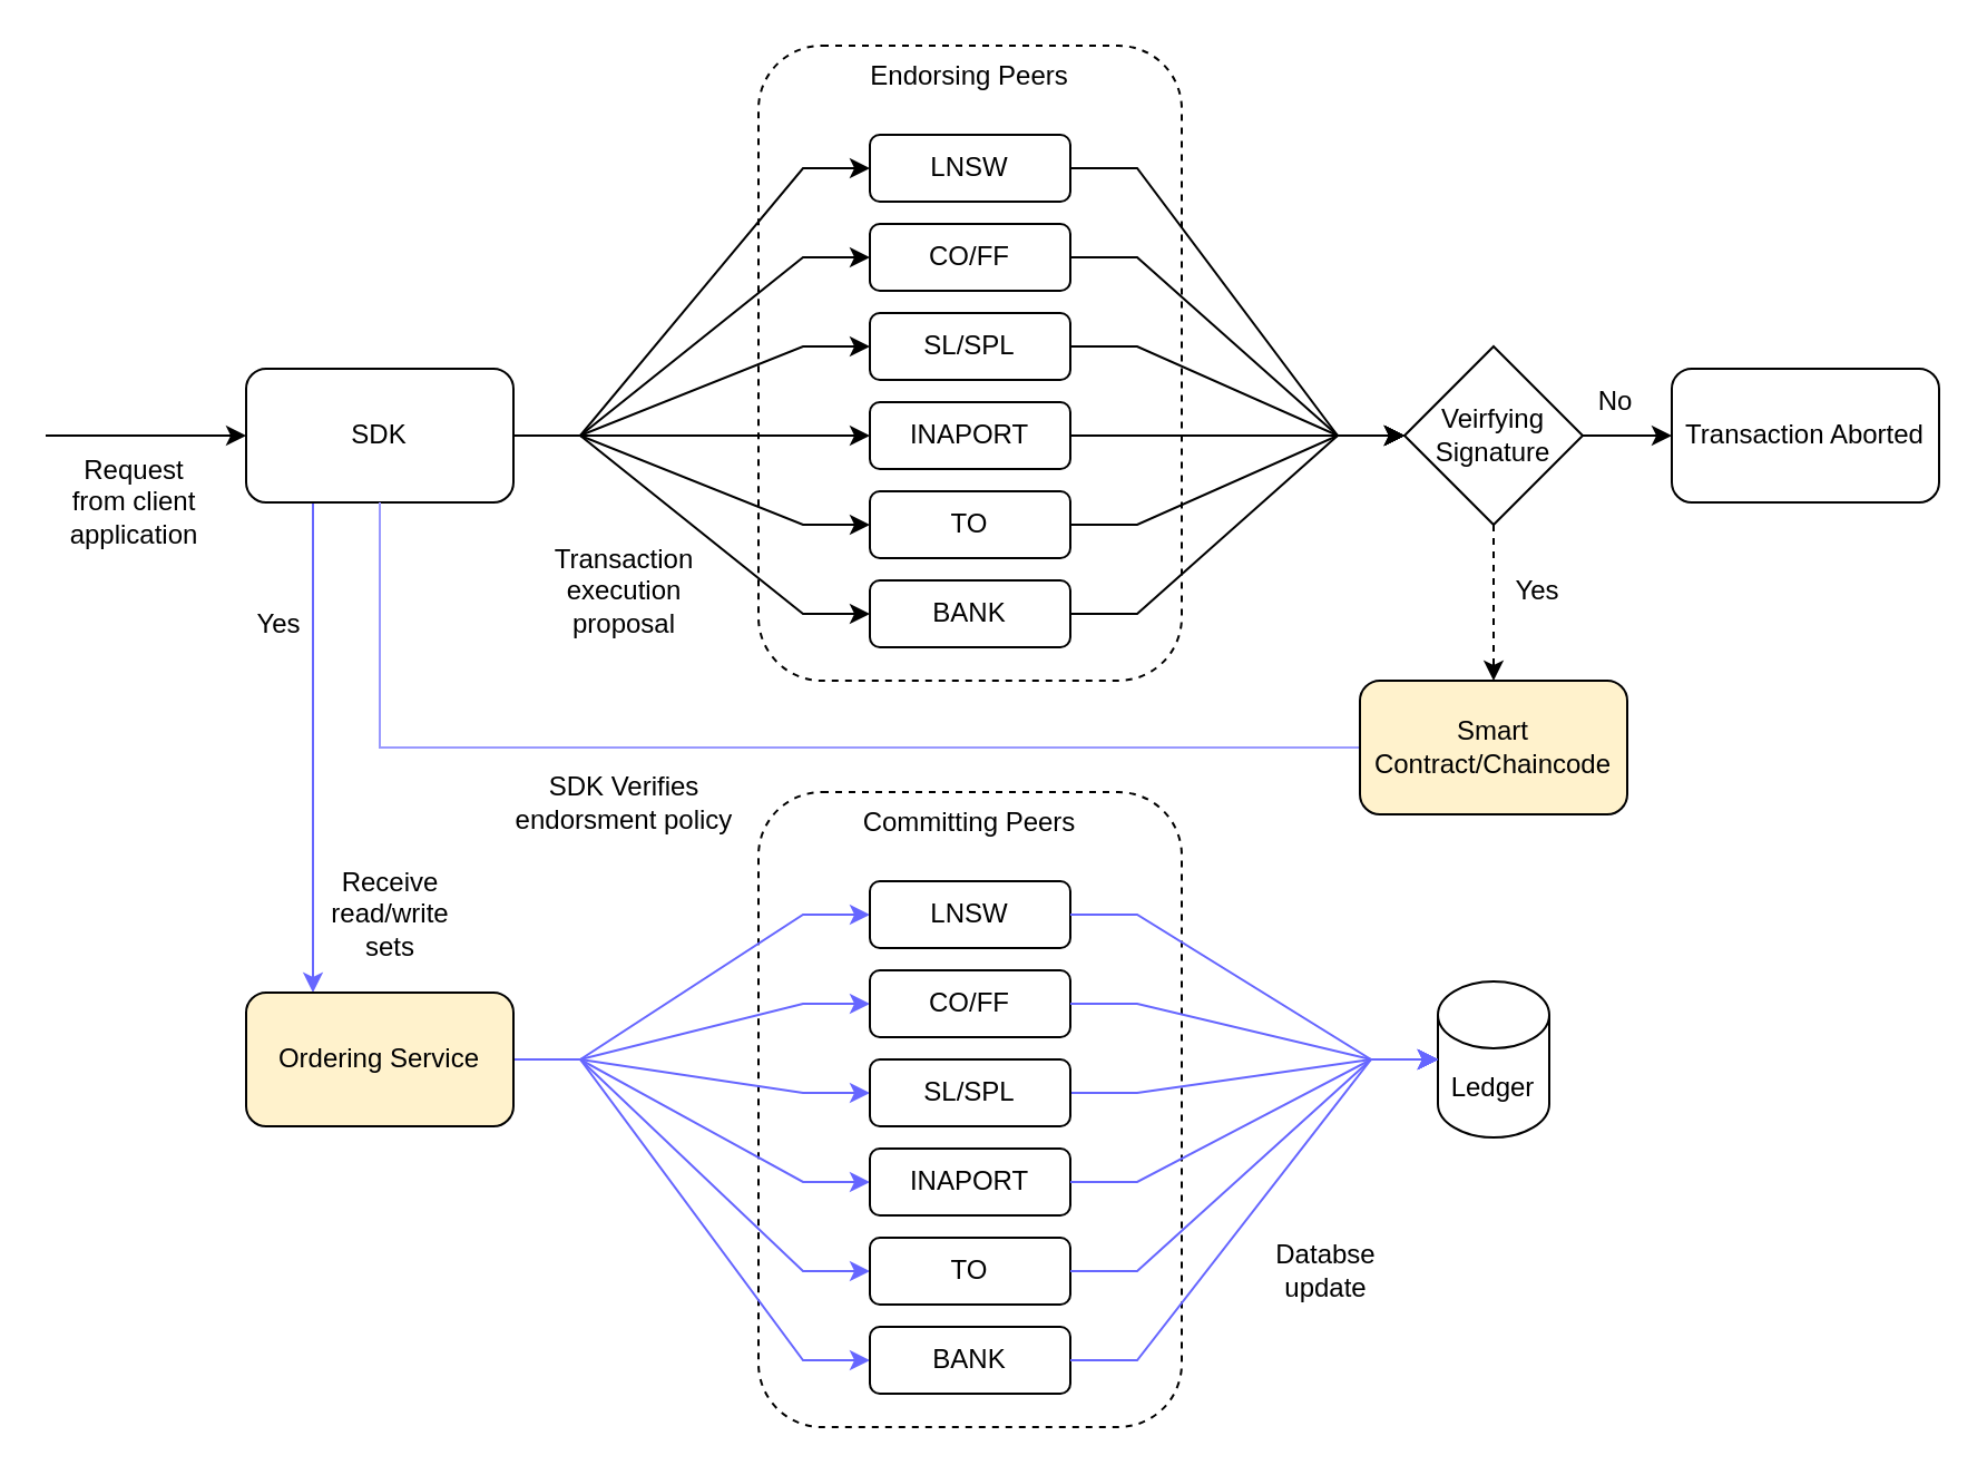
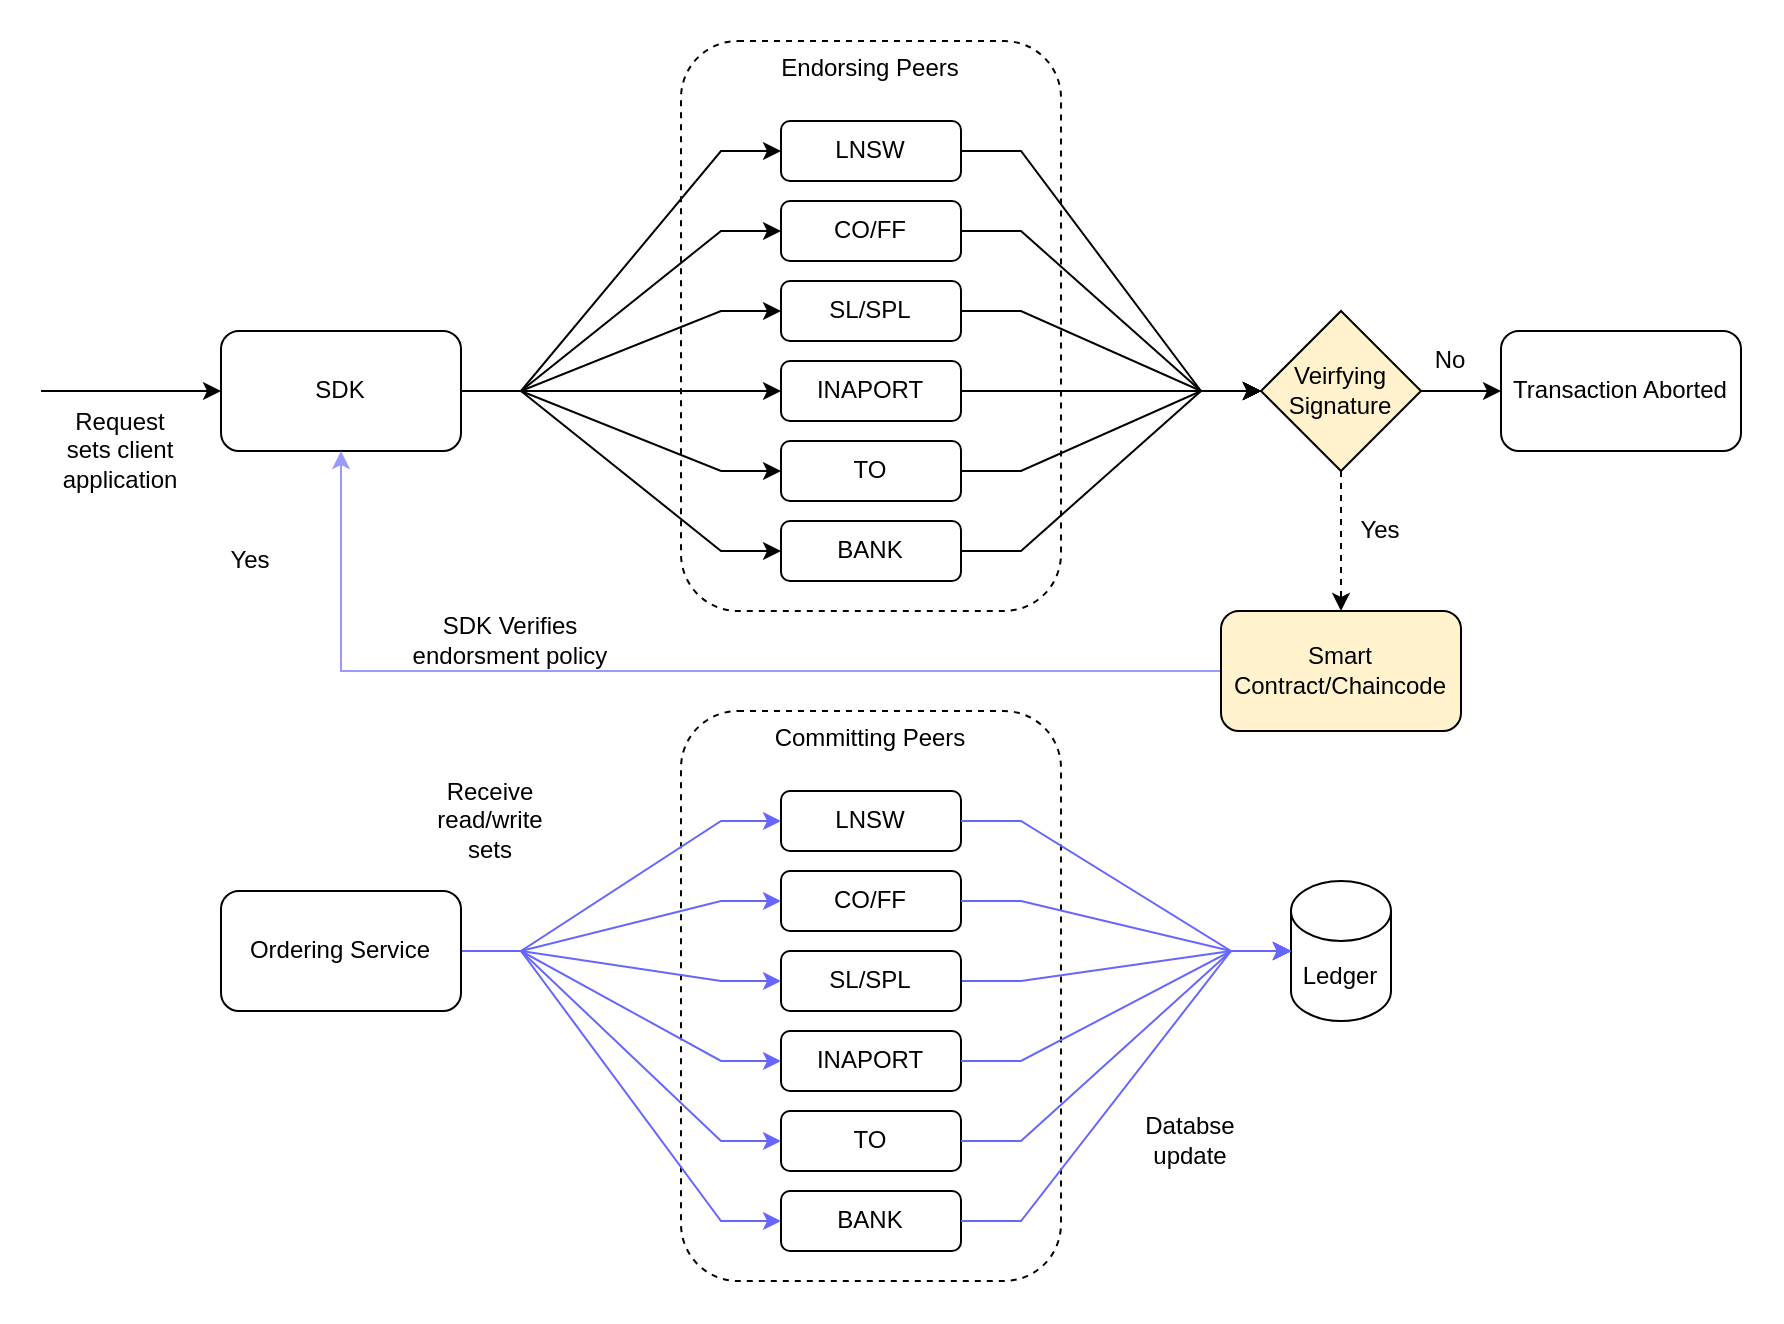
  <mxCell id="0" />
  <mxCell id="1" parent="0" />
  <mxCell id="2" value="Committing Peers" style="rounded=1;whiteSpace=wrap;html=1;fillColor=none;dashed=1;verticalAlign=top;" vertex="1" parent="1"><mxGeometry x="340" y="355" width="190" height="285" as="geometry" /></mxCell>
  <mxCell id="3" value="Endorsing Peers" style="rounded=1;whiteSpace=wrap;html=1;fillColor=none;dashed=1;verticalAlign=top;" vertex="1" parent="1"><mxGeometry x="340" y="20" width="190" height="285" as="geometry" /></mxCell>
  <mxCell id="4" style="edgeStyle=entityRelationEdgeStyle;rounded=0;orthogonalLoop=1;jettySize=auto;html=1;exitX=1;exitY=0.5;exitDx=0;exitDy=0;entryX=0;entryY=0.5;entryDx=0;entryDy=0;" edge="1" parent="1" source="11" target="29"><mxGeometry relative="1" as="geometry" /></mxCell>
  <mxCell id="5" style="edgeStyle=entityRelationEdgeStyle;rounded=0;orthogonalLoop=1;jettySize=auto;html=1;exitX=1;exitY=0.5;exitDx=0;exitDy=0;entryX=0;entryY=0.5;entryDx=0;entryDy=0;" edge="1" parent="1" source="11" target="27"><mxGeometry relative="1" as="geometry" /></mxCell>
  <mxCell id="6" style="edgeStyle=entityRelationEdgeStyle;rounded=0;orthogonalLoop=1;jettySize=auto;html=1;exitX=1;exitY=0.5;exitDx=0;exitDy=0;entryX=0;entryY=0.5;entryDx=0;entryDy=0;" edge="1" parent="1" source="11" target="25"><mxGeometry relative="1" as="geometry" /></mxCell>
  <mxCell id="7" style="edgeStyle=entityRelationEdgeStyle;rounded=0;orthogonalLoop=1;jettySize=auto;html=1;exitX=1;exitY=0.5;exitDx=0;exitDy=0;entryX=0;entryY=0.5;entryDx=0;entryDy=0;" edge="1" parent="1" source="11" target="23"><mxGeometry relative="1" as="geometry" /></mxCell>
  <mxCell id="8" style="edgeStyle=entityRelationEdgeStyle;rounded=0;orthogonalLoop=1;jettySize=auto;html=1;exitX=1;exitY=0.5;exitDx=0;exitDy=0;entryX=0;entryY=0.5;entryDx=0;entryDy=0;" edge="1" parent="1" source="11" target="31"><mxGeometry relative="1" as="geometry" /></mxCell>
  <mxCell id="9" style="edgeStyle=entityRelationEdgeStyle;rounded=0;orthogonalLoop=1;jettySize=auto;html=1;exitX=1;exitY=0.5;exitDx=0;exitDy=0;entryX=0;entryY=0.5;entryDx=0;entryDy=0;" edge="1" parent="1" source="11" target="33"><mxGeometry relative="1" as="geometry" /></mxCell>
- <mxCell id="10" style="edgeStyle=orthogonalEdgeStyle;rounded=0;orthogonalLoop=1;jettySize=auto;html=1;exitX=0.25;exitY=1;exitDx=0;exitDy=0;entryX=0.25;entryY=0;entryDx=0;entryDy=0;fillColor=#dae8fc;strokeColor=#6666FF;" edge="1" parent="1" source="11" target="21"><mxGeometry relative="1" as="geometry" /></mxCell>
  <mxCell id="11" value="SDK" style="rounded=1;whiteSpace=wrap;html=1;" vertex="1" parent="1"><mxGeometry x="110" y="165" width="120" height="60" as="geometry" /></mxCell>
  <mxCell id="12" style="edgeStyle=orthogonalEdgeStyle;rounded=0;orthogonalLoop=1;jettySize=auto;html=1;exitX=0.5;exitY=1;exitDx=0;exitDy=0;dashed=1;" edge="1" parent="1" source="14" target="44"><mxGeometry relative="1" as="geometry" /></mxCell>
  <mxCell id="13" style="edgeStyle=orthogonalEdgeStyle;rounded=0;orthogonalLoop=1;jettySize=auto;html=1;exitX=1;exitY=0.5;exitDx=0;exitDy=0;entryX=0;entryY=0.5;entryDx=0;entryDy=0;" edge="1" parent="1" source="14" target="45"><mxGeometry relative="1" as="geometry" /></mxCell>
- <mxCell id="14" value="Veirfying Signature" style="rhombus;whiteSpace=wrap;html=1;" vertex="1" parent="1"><mxGeometry x="630" y="155" width="80" height="80" as="geometry" /></mxCell>
+ <mxCell id="14" value="Veirfying Signature" style="rhombus;whiteSpace=wrap;html=1;fillColor=#fff2cc;" vertex="1" parent="1"><mxGeometry x="630" y="155" width="80" height="80" as="geometry" /></mxCell>
  <mxCell id="15" style="edgeStyle=entityRelationEdgeStyle;rounded=0;orthogonalLoop=1;jettySize=auto;html=1;exitX=1;exitY=0.5;exitDx=0;exitDy=0;entryX=0;entryY=0.5;entryDx=0;entryDy=0;strokeColor=#6666FF;" edge="1" parent="1" source="21" target="34"><mxGeometry relative="1" as="geometry" /></mxCell>
  <mxCell id="16" style="edgeStyle=entityRelationEdgeStyle;rounded=0;orthogonalLoop=1;jettySize=auto;html=1;exitX=1;exitY=0.5;exitDx=0;exitDy=0;entryX=0;entryY=0.5;entryDx=0;entryDy=0;strokeColor=#6666FF;" edge="1" parent="1" source="21" target="35"><mxGeometry relative="1" as="geometry" /></mxCell>
  <mxCell id="17" style="edgeStyle=entityRelationEdgeStyle;rounded=0;orthogonalLoop=1;jettySize=auto;html=1;exitX=1;exitY=0.5;exitDx=0;exitDy=0;entryX=0;entryY=0.5;entryDx=0;entryDy=0;strokeColor=#6666FF;" edge="1" parent="1" source="21" target="37"><mxGeometry relative="1" as="geometry" /></mxCell>
  <mxCell id="18" style="edgeStyle=entityRelationEdgeStyle;rounded=0;orthogonalLoop=1;jettySize=auto;html=1;exitX=1;exitY=0.5;exitDx=0;exitDy=0;entryX=0;entryY=0.5;entryDx=0;entryDy=0;strokeColor=#6666FF;" edge="1" parent="1" source="21" target="38"><mxGeometry relative="1" as="geometry" /></mxCell>
  <mxCell id="19" style="edgeStyle=entityRelationEdgeStyle;rounded=0;orthogonalLoop=1;jettySize=auto;html=1;exitX=1;exitY=0.5;exitDx=0;exitDy=0;entryX=0;entryY=0.5;entryDx=0;entryDy=0;strokeColor=#6666FF;" edge="1" parent="1" source="21" target="39"><mxGeometry relative="1" as="geometry" /></mxCell>
  <mxCell id="20" style="edgeStyle=entityRelationEdgeStyle;rounded=0;orthogonalLoop=1;jettySize=auto;html=1;exitX=1;exitY=0.5;exitDx=0;exitDy=0;entryX=0;entryY=0.5;entryDx=0;entryDy=0;strokeColor=#6666FF;" edge="1" parent="1" source="21" target="40"><mxGeometry relative="1" as="geometry" /></mxCell>
- <mxCell id="21" value="Ordering Service" style="rounded=1;whiteSpace=wrap;html=1;fillColor=#fff2cc;" vertex="1" parent="1"><mxGeometry x="110" y="445" width="120" height="60" as="geometry" /></mxCell>
+ <mxCell id="21" value="Ordering Service" style="rounded=1;whiteSpace=wrap;html=1;" vertex="1" parent="1"><mxGeometry x="110" y="445" width="120" height="60" as="geometry" /></mxCell>
  <mxCell id="22" style="edgeStyle=entityRelationEdgeStyle;rounded=0;orthogonalLoop=1;jettySize=auto;html=1;exitX=1;exitY=0.5;exitDx=0;exitDy=0;entryX=0;entryY=0.5;entryDx=0;entryDy=0;" edge="1" parent="1" source="23" target="14"><mxGeometry relative="1" as="geometry" /></mxCell>
  <mxCell id="23" value="LNSW" style="rounded=1;whiteSpace=wrap;html=1;" vertex="1" parent="1"><mxGeometry x="390" y="60" width="90" height="30" as="geometry" /></mxCell>
  <mxCell id="24" style="edgeStyle=entityRelationEdgeStyle;rounded=0;orthogonalLoop=1;jettySize=auto;html=1;exitX=1;exitY=0.5;exitDx=0;exitDy=0;entryX=0;entryY=0.5;entryDx=0;entryDy=0;" edge="1" parent="1" source="25" target="14"><mxGeometry relative="1" as="geometry"><mxPoint x="630" y="195" as="targetPoint" /></mxGeometry></mxCell>
  <mxCell id="25" value="CO/FF" style="rounded=1;whiteSpace=wrap;html=1;" vertex="1" parent="1"><mxGeometry x="390" y="100" width="90" height="30" as="geometry" /></mxCell>
  <mxCell id="26" style="edgeStyle=entityRelationEdgeStyle;rounded=0;orthogonalLoop=1;jettySize=auto;html=1;exitX=1;exitY=0.5;exitDx=0;exitDy=0;entryX=0;entryY=0.5;entryDx=0;entryDy=0;" edge="1" parent="1" source="27" target="14"><mxGeometry relative="1" as="geometry" /></mxCell>
  <mxCell id="27" value="SL/SPL" style="rounded=1;whiteSpace=wrap;html=1;" vertex="1" parent="1"><mxGeometry x="390" y="140" width="90" height="30" as="geometry" /></mxCell>
  <mxCell id="28" style="edgeStyle=entityRelationEdgeStyle;rounded=0;orthogonalLoop=1;jettySize=auto;html=1;exitX=1;exitY=0.5;exitDx=0;exitDy=0;entryX=0;entryY=0.5;entryDx=0;entryDy=0;" edge="1" parent="1" source="29" target="14"><mxGeometry relative="1" as="geometry" /></mxCell>
  <mxCell id="29" value="INAPORT" style="rounded=1;whiteSpace=wrap;html=1;" vertex="1" parent="1"><mxGeometry x="390" y="180" width="90" height="30" as="geometry" /></mxCell>
  <mxCell id="30" style="edgeStyle=entityRelationEdgeStyle;rounded=0;orthogonalLoop=1;jettySize=auto;html=1;exitX=1;exitY=0.5;exitDx=0;exitDy=0;entryX=0;entryY=0.5;entryDx=0;entryDy=0;" edge="1" parent="1" source="31" target="14"><mxGeometry relative="1" as="geometry"><mxPoint x="630" y="245" as="targetPoint" /></mxGeometry></mxCell>
  <mxCell id="31" value="TO" style="rounded=1;whiteSpace=wrap;html=1;" vertex="1" parent="1"><mxGeometry x="390" y="220" width="90" height="30" as="geometry" /></mxCell>
  <mxCell id="32" style="edgeStyle=entityRelationEdgeStyle;rounded=0;orthogonalLoop=1;jettySize=auto;html=1;exitX=1;exitY=0.5;exitDx=0;exitDy=0;entryX=0;entryY=0.5;entryDx=0;entryDy=0;" edge="1" parent="1" source="33" target="14"><mxGeometry relative="1" as="geometry" /></mxCell>
  <mxCell id="33" value="BANK" style="rounded=1;whiteSpace=wrap;html=1;" vertex="1" parent="1"><mxGeometry x="390" y="260" width="90" height="30" as="geometry" /></mxCell>
  <mxCell id="34" value="LNSW" style="rounded=1;whiteSpace=wrap;html=1;" vertex="1" parent="1"><mxGeometry x="390" y="395" width="90" height="30" as="geometry" /></mxCell>
  <mxCell id="35" value="CO/FF" style="rounded=1;whiteSpace=wrap;html=1;" vertex="1" parent="1"><mxGeometry x="390" y="435" width="90" height="30" as="geometry" /></mxCell>
  <mxCell id="36" style="edgeStyle=entityRelationEdgeStyle;rounded=0;orthogonalLoop=1;jettySize=auto;html=1;exitX=1;exitY=0.5;exitDx=0;exitDy=0;entryX=0;entryY=0.5;entryDx=0;entryDy=0;entryPerimeter=0;strokeColor=#6666FF;" edge="1" parent="1" source="37" target="42"><mxGeometry relative="1" as="geometry"><mxPoint x="640" y="475" as="targetPoint" /></mxGeometry></mxCell>
  <mxCell id="37" value="SL/SPL" style="rounded=1;whiteSpace=wrap;html=1;" vertex="1" parent="1"><mxGeometry x="390" y="475" width="90" height="30" as="geometry" /></mxCell>
  <mxCell id="38" value="INAPORT" style="rounded=1;whiteSpace=wrap;html=1;" vertex="1" parent="1"><mxGeometry x="390" y="515" width="90" height="30" as="geometry" /></mxCell>
  <mxCell id="39" value="TO" style="rounded=1;whiteSpace=wrap;html=1;" vertex="1" parent="1"><mxGeometry x="390" y="555" width="90" height="30" as="geometry" /></mxCell>
  <mxCell id="40" value="BANK" style="rounded=1;whiteSpace=wrap;html=1;" vertex="1" parent="1"><mxGeometry x="390" y="595" width="90" height="30" as="geometry" /></mxCell>
  <mxCell id="41" value="" style="endArrow=classic;html=1;rounded=0;entryX=0;entryY=0.5;entryDx=0;entryDy=0;" edge="1" parent="1" target="11"><mxGeometry width="50" height="50" relative="1" as="geometry"><mxPoint x="20" y="195" as="sourcePoint" /><mxPoint x="80" y="155" as="targetPoint" /></mxGeometry></mxCell>
  <mxCell id="42" value="Ledger" style="shape=cylinder3;whiteSpace=wrap;html=1;boundedLbl=1;backgroundOutline=1;size=15;" vertex="1" parent="1"><mxGeometry x="645" y="440" width="50" height="70" as="geometry" /></mxCell>
- <mxCell id="43" style="edgeStyle=orthogonalEdgeStyle;rounded=0;orthogonalLoop=1;jettySize=auto;html=1;exitX=0;exitY=0.5;exitDx=0;exitDy=0;entryX=0.5;entryY=1;entryDx=0;entryDy=0;fillColor=#f8cecc;strokeColor=#9999FF;endArrow=none;" edge="1" parent="1" source="44" target="11"><mxGeometry relative="1" as="geometry" /></mxCell>
+ <mxCell id="43" style="edgeStyle=orthogonalEdgeStyle;rounded=0;orthogonalLoop=1;jettySize=auto;html=1;exitX=0;exitY=0.5;exitDx=0;exitDy=0;entryX=0.5;entryY=1;entryDx=0;entryDy=0;fillColor=#f8cecc;strokeColor=#9999FF;" edge="1" parent="1" source="44" target="11"><mxGeometry relative="1" as="geometry" /></mxCell>
  <mxCell id="44" value="Smart Contract/Chaincode" style="rounded=1;whiteSpace=wrap;html=1;fillColor=#fff2cc;" vertex="1" parent="1"><mxGeometry x="610" y="305" width="120" height="60" as="geometry" /></mxCell>
  <mxCell id="45" value="Transaction Aborted" style="rounded=1;whiteSpace=wrap;html=1;" vertex="1" parent="1"><mxGeometry x="750" y="165" width="120" height="60" as="geometry" /></mxCell>
  <mxCell id="46" style="edgeStyle=entityRelationEdgeStyle;rounded=0;orthogonalLoop=1;jettySize=auto;html=1;exitX=1;exitY=0.5;exitDx=0;exitDy=0;entryX=0;entryY=0.5;entryDx=0;entryDy=0;entryPerimeter=0;strokeColor=#6666FF;" edge="1" parent="1" source="34" target="42"><mxGeometry relative="1" as="geometry" /></mxCell>
  <mxCell id="47" style="edgeStyle=entityRelationEdgeStyle;rounded=0;orthogonalLoop=1;jettySize=auto;html=1;exitX=1;exitY=0.5;exitDx=0;exitDy=0;entryX=0;entryY=0.5;entryDx=0;entryDy=0;entryPerimeter=0;strokeColor=#6666FF;" edge="1" parent="1" source="35" target="42"><mxGeometry relative="1" as="geometry" /></mxCell>
  <mxCell id="48" style="edgeStyle=entityRelationEdgeStyle;rounded=0;orthogonalLoop=1;jettySize=auto;html=1;exitX=1;exitY=0.5;exitDx=0;exitDy=0;entryX=0;entryY=0.5;entryDx=0;entryDy=0;entryPerimeter=0;strokeColor=#6666FF;" edge="1" parent="1" source="38" target="42"><mxGeometry relative="1" as="geometry" /></mxCell>
  <mxCell id="49" style="edgeStyle=entityRelationEdgeStyle;rounded=0;orthogonalLoop=1;jettySize=auto;html=1;exitX=1;exitY=0.5;exitDx=0;exitDy=0;entryX=0;entryY=0.5;entryDx=0;entryDy=0;entryPerimeter=0;strokeColor=#6666FF;" edge="1" parent="1" source="39" target="42"><mxGeometry relative="1" as="geometry" /></mxCell>
  <mxCell id="50" style="edgeStyle=entityRelationEdgeStyle;rounded=0;orthogonalLoop=1;jettySize=auto;html=1;exitX=1;exitY=0.5;exitDx=0;exitDy=0;entryX=0;entryY=0.5;entryDx=0;entryDy=0;entryPerimeter=0;strokeColor=#6666FF;" edge="1" parent="1" source="40" target="42"><mxGeometry relative="1" as="geometry" /></mxCell>
- <mxCell id="51" value="Request from client application" style="text;html=1;align=center;verticalAlign=middle;whiteSpace=wrap;rounded=0;" vertex="1" parent="1"><mxGeometry x="30" y="210" width="60" height="30" as="geometry" /></mxCell>
- <mxCell id="52" value="Transaction execution proposal" style="text;html=1;align=center;verticalAlign=middle;whiteSpace=wrap;rounded=0;" vertex="1" parent="1"><mxGeometry x="250" y="250" width="60" height="30" as="geometry" /></mxCell>
+ <mxCell id="51" value="Request sets client application" style="text;html=1;align=center;verticalAlign=middle;whiteSpace=wrap;rounded=0;" vertex="1" parent="1"><mxGeometry x="30" y="210" width="60" height="30" as="geometry" /></mxCell>
  <mxCell id="53" value="No" style="text;html=1;align=center;verticalAlign=middle;whiteSpace=wrap;rounded=0;" vertex="1" parent="1"><mxGeometry x="695" y="165" width="60" height="30" as="geometry" /></mxCell>
  <mxCell id="54" value="Yes" style="text;html=1;align=center;verticalAlign=middle;whiteSpace=wrap;rounded=0;" vertex="1" parent="1"><mxGeometry x="660" y="250" width="60" height="30" as="geometry" /></mxCell>
- <mxCell id="55" value="SDK Verifies endorsment policy" style="text;html=1;align=center;verticalAlign=middle;whiteSpace=wrap;rounded=0;" vertex="1" parent="1"><mxGeometry x="225" y="345" width="110" height="30" as="geometry" /></mxCell>
+ <mxCell id="55" value="SDK Verifies endorsment policy" style="text;html=1;align=center;verticalAlign=middle;whiteSpace=wrap;rounded=0;" vertex="1" parent="1"><mxGeometry x="200" y="305" width="110" height="30" as="geometry" /></mxCell>
  <mxCell id="56" value="Yes" style="text;html=1;align=center;verticalAlign=middle;whiteSpace=wrap;rounded=0;" vertex="1" parent="1"><mxGeometry x="100" y="265" width="50" height="30" as="geometry" /></mxCell>
- <mxCell id="57" value="Receive read/write sets" style="text;html=1;align=center;verticalAlign=middle;whiteSpace=wrap;rounded=0;" vertex="1" parent="1"><mxGeometry x="150" y="395" width="50" height="30" as="geometry" /></mxCell>
+ <mxCell id="57" value="Receive read/write sets" style="text;html=1;align=center;verticalAlign=middle;whiteSpace=wrap;rounded=0;" vertex="1" parent="1"><mxGeometry x="220" y="395" width="50" height="30" as="geometry" /></mxCell>
  <mxCell id="58" value="Databse update" style="text;html=1;align=center;verticalAlign=middle;whiteSpace=wrap;rounded=0;" vertex="1" parent="1"><mxGeometry x="570" y="555" width="50" height="30" as="geometry" /></mxCell>
